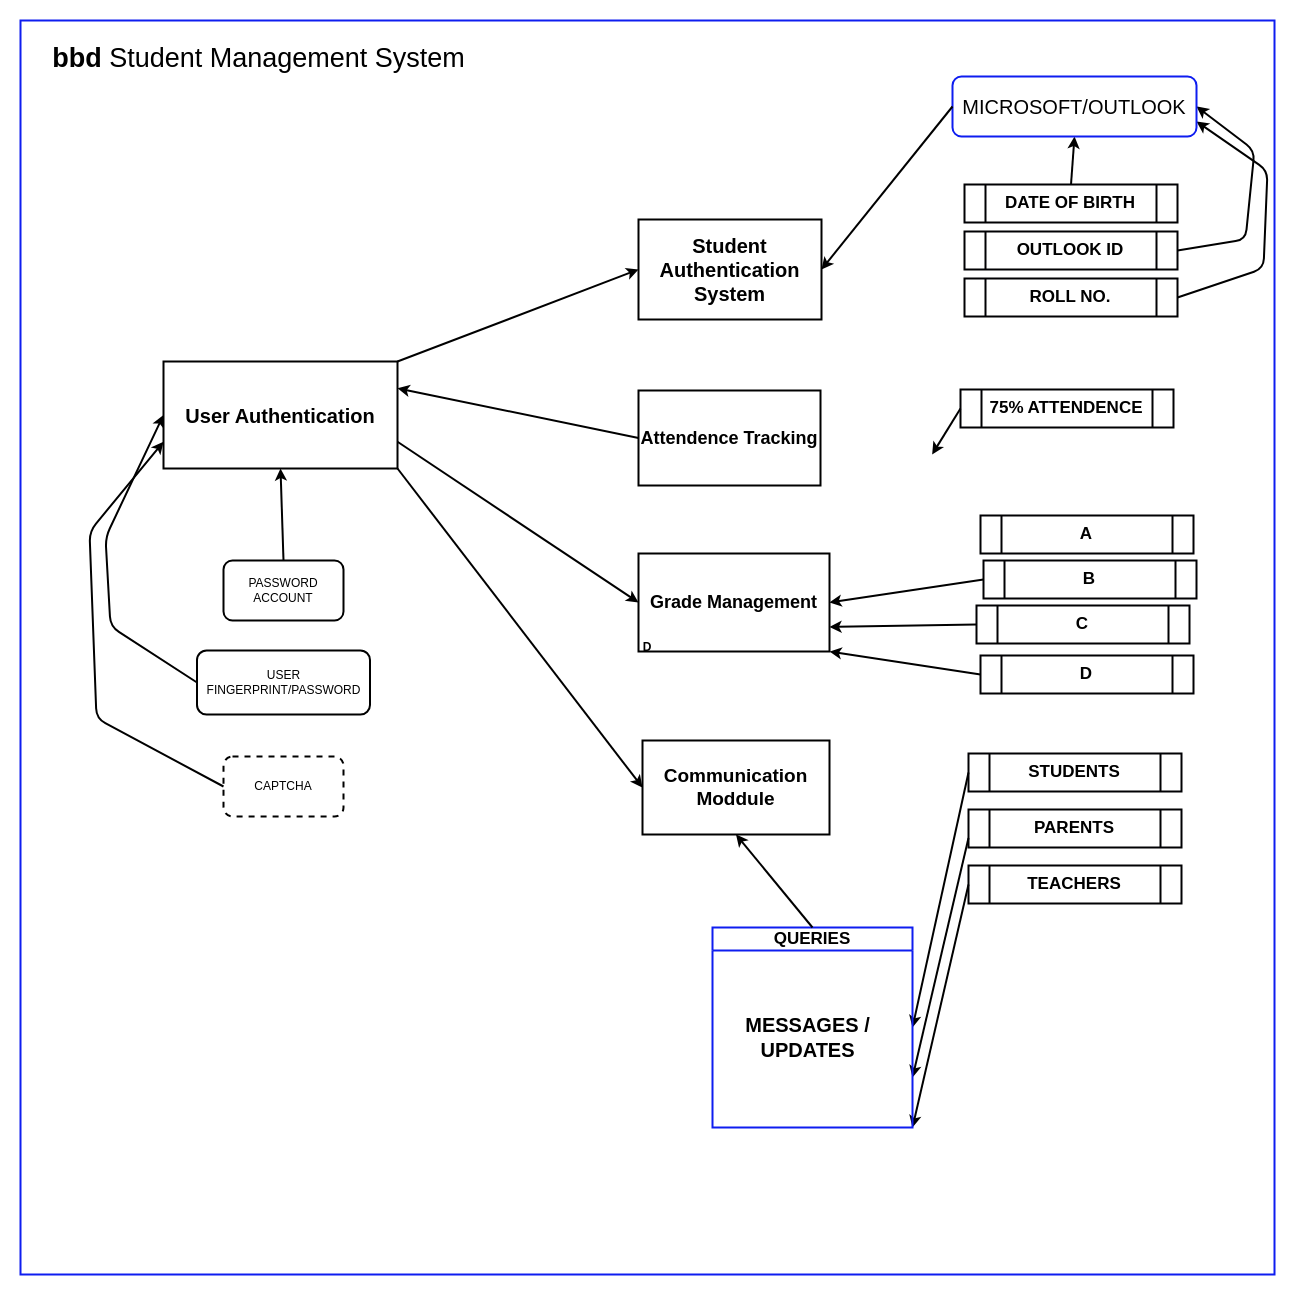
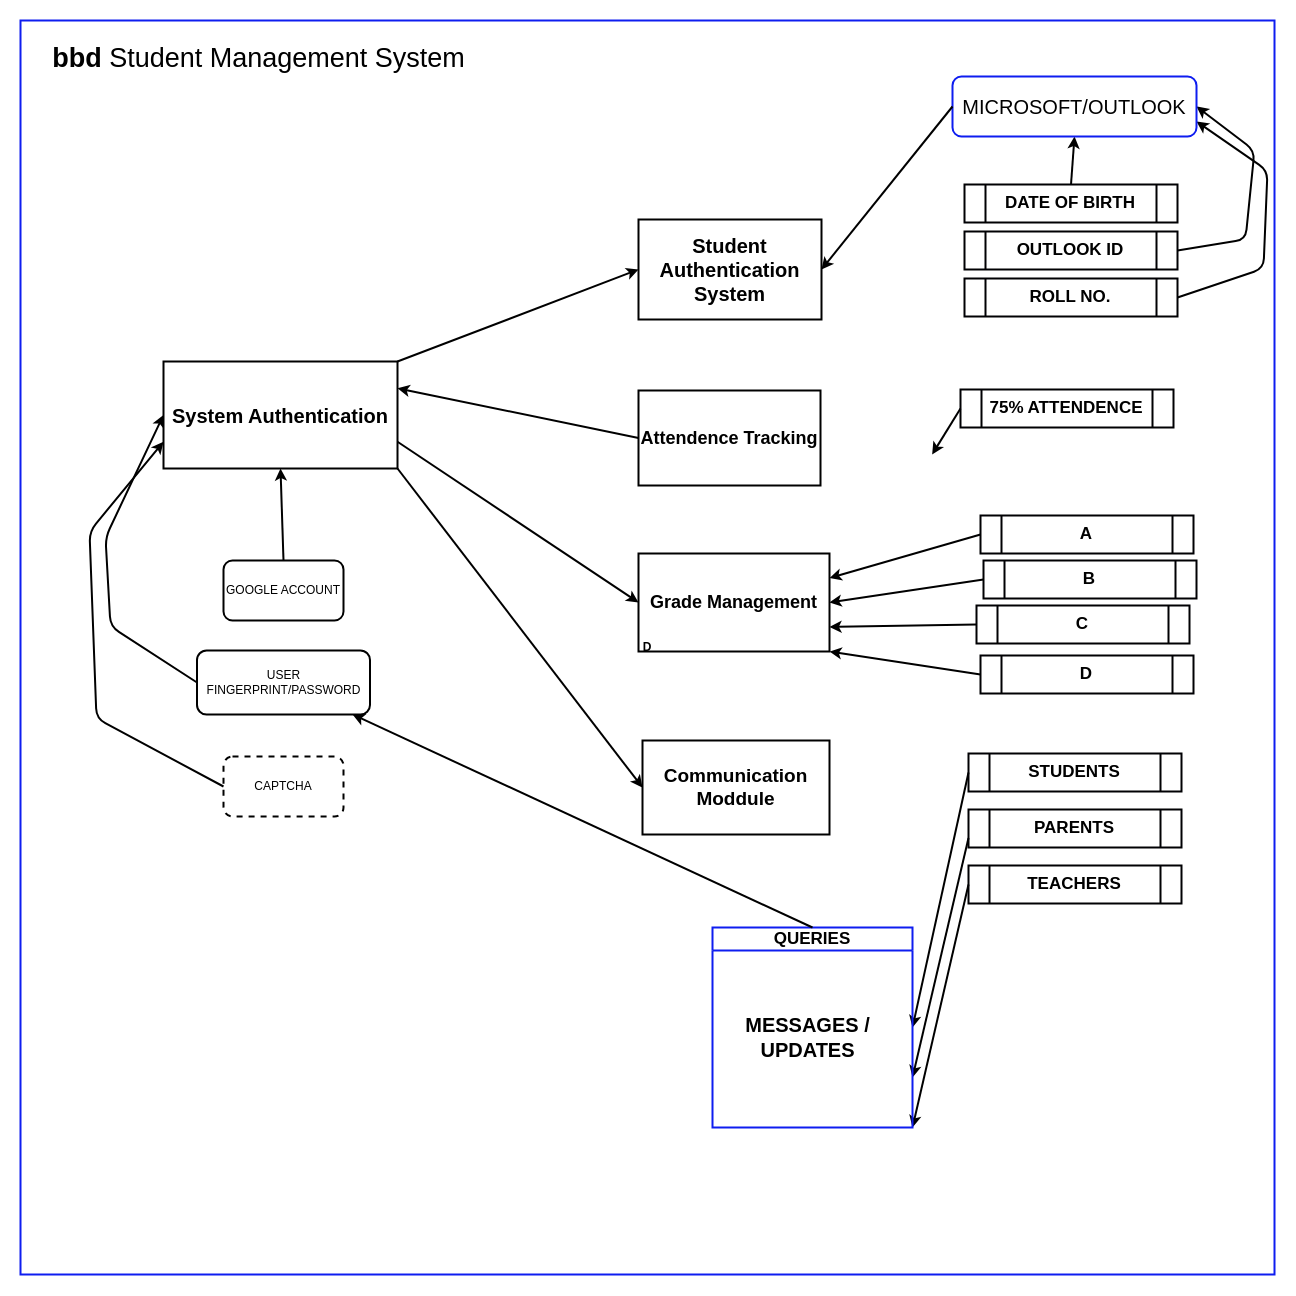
  <mxCell id="0" />
  <mxCell id="1" parent="0" />
  <mxCell id="2" value="" style="group" parent="1" vertex="1" connectable="0"><mxGeometry x="20" y="20" width="1254" height="1254" as="geometry" /></mxCell>
  <mxCell id="3" value="D" style="whiteSpace=wrap;html=1;aspect=fixed;fillColor=none;strokeColor=#0E1DF0;strokeWidth=2;movable=1;resizable=1;rotatable=1;deletable=1;editable=1;connectable=1;fontStyle=1" parent="2" vertex="1"><mxGeometry width="1254" height="1254" as="geometry" /></mxCell>
  <mxCell id="4" value="&lt;font style=&quot;font-size: 27px;&quot; color=&quot;#000000&quot;&gt;&lt;b&gt;bbd &lt;/b&gt;Student Management System&lt;/font&gt;" style="text;html=1;strokeColor=none;fillColor=none;align=center;verticalAlign=middle;whiteSpace=wrap;rounded=0;movable=1;resizable=1;rotatable=1;deletable=1;editable=1;connectable=1;" parent="2" vertex="1"><mxGeometry width="477" height="75" as="geometry" /></mxCell>
  <mxCell id="5" style="edgeStyle=none;html=1;exitX=0.5;exitY=0;exitDx=0;exitDy=0;entryX=0.5;entryY=1;entryDx=0;entryDy=0;strokeColor=#000000;strokeWidth=2;fontFamily=Helvetica;fontSize=20;fontColor=#000000;" parent="2" source="6" target="28" edge="1"><mxGeometry relative="1" as="geometry" /></mxCell>
  <mxCell id="6" value="&lt;b&gt;&lt;font style=&quot;font-size: 17px;&quot; color=&quot;#000000&quot;&gt;DATE OF BIRTH&lt;/font&gt;&lt;/b&gt;" style="shape=process;whiteSpace=wrap;html=1;backgroundOutline=1;strokeColor=#000003;strokeWidth=2;fontFamily=Helvetica;fontSize=12;fontColor=default;fillColor=none;" parent="2" vertex="1"><mxGeometry x="944" y="164" width="213" height="38" as="geometry" /></mxCell>
  <mxCell id="7" style="edgeStyle=none;html=1;exitX=1;exitY=0.5;exitDx=0;exitDy=0;entryX=1;entryY=0.5;entryDx=0;entryDy=0;strokeColor=#000000;strokeWidth=2;fontFamily=Helvetica;fontSize=20;fontColor=#000000;" parent="2" source="8" target="28" edge="1"><mxGeometry relative="1" as="geometry"><Array as="points"><mxPoint x="1225" y="219" /><mxPoint x="1234" y="130" /></Array></mxGeometry></mxCell>
  <mxCell id="8" value="&lt;b&gt;&lt;font style=&quot;font-size: 17px;&quot; color=&quot;#000000&quot;&gt;OUTLOOK ID&lt;/font&gt;&lt;/b&gt;" style="shape=process;whiteSpace=wrap;html=1;backgroundOutline=1;strokeColor=#000003;strokeWidth=2;fontFamily=Helvetica;fontSize=12;fontColor=default;fillColor=none;" parent="2" vertex="1"><mxGeometry x="944" y="211" width="213" height="38" as="geometry" /></mxCell>
  <mxCell id="9" style="edgeStyle=none;html=1;exitX=1;exitY=0.5;exitDx=0;exitDy=0;entryX=1;entryY=0.75;entryDx=0;entryDy=0;strokeColor=#000000;strokeWidth=2;fontFamily=Helvetica;fontSize=20;fontColor=#000000;" parent="2" source="10" target="28" edge="1"><mxGeometry relative="1" as="geometry"><Array as="points"><mxPoint x="1243" y="248" /><mxPoint x="1247" y="150" /></Array></mxGeometry></mxCell>
  <mxCell id="10" value="&lt;b&gt;&lt;font style=&quot;font-size: 17px;&quot; color=&quot;#000000&quot;&gt;ROLL NO.&lt;/font&gt;&lt;/b&gt;" style="shape=process;whiteSpace=wrap;html=1;backgroundOutline=1;strokeColor=#000003;strokeWidth=2;fontFamily=Helvetica;fontSize=12;fontColor=default;fillColor=none;" parent="2" vertex="1"><mxGeometry x="944" y="258" width="213" height="38" as="geometry" /></mxCell>
  <mxCell id="11" style="edgeStyle=none;html=1;exitX=0;exitY=0.5;exitDx=0;exitDy=0;entryX=0.727;entryY=0.346;entryDx=0;entryDy=0;entryPerimeter=0;strokeColor=#000000;strokeWidth=2;fontFamily=Helvetica;fontSize=17;fontColor=#000000;" parent="2" source="12" target="3" edge="1"><mxGeometry relative="1" as="geometry" /></mxCell>
  <mxCell id="12" value="&lt;b&gt;&lt;font style=&quot;font-size: 17px;&quot; color=&quot;#000000&quot;&gt;75% ATTENDENCE&lt;/font&gt;&lt;/b&gt;" style="shape=process;whiteSpace=wrap;html=1;backgroundOutline=1;strokeColor=#000003;strokeWidth=2;fontFamily=Helvetica;fontSize=12;fontColor=default;fillColor=none;" parent="2" vertex="1"><mxGeometry x="940" y="369" width="213" height="38" as="geometry" /></mxCell>
  <mxCell id="13" value="&lt;b&gt;&lt;font style=&quot;font-size: 17px;&quot; color=&quot;#000000&quot;&gt;A&lt;/font&gt;&lt;/b&gt;" style="shape=process;whiteSpace=wrap;html=1;backgroundOutline=1;strokeColor=#000003;strokeWidth=2;fontFamily=Helvetica;fontSize=12;fontColor=default;fillColor=none;" parent="2" vertex="1"><mxGeometry x="960" y="495" width="213" height="38" as="geometry" /></mxCell>
  <mxCell id="14" value="&lt;b&gt;&lt;font style=&quot;font-size: 17px;&quot; color=&quot;#000000&quot;&gt;B&lt;/font&gt;&lt;/b&gt;" style="shape=process;whiteSpace=wrap;html=1;backgroundOutline=1;strokeColor=#000003;strokeWidth=2;fontFamily=Helvetica;fontSize=12;fontColor=default;fillColor=none;" parent="2" vertex="1"><mxGeometry x="963" y="540" width="213" height="38" as="geometry" /></mxCell>
  <mxCell id="15" value="&lt;b&gt;&lt;font style=&quot;font-size: 17px;&quot; color=&quot;#000000&quot;&gt;C&lt;/font&gt;&lt;/b&gt;" style="shape=process;whiteSpace=wrap;html=1;backgroundOutline=1;strokeColor=#000003;strokeWidth=2;fontFamily=Helvetica;fontSize=12;fontColor=default;fillColor=none;" parent="2" vertex="1"><mxGeometry x="956" y="585" width="213" height="38" as="geometry" /></mxCell>
  <mxCell id="16" value="&lt;b&gt;&lt;font style=&quot;font-size: 17px;&quot; color=&quot;#000000&quot;&gt;D&lt;/font&gt;&lt;/b&gt;" style="shape=process;whiteSpace=wrap;html=1;backgroundOutline=1;strokeColor=#000003;strokeWidth=2;fontFamily=Helvetica;fontSize=12;fontColor=default;fillColor=none;" parent="2" vertex="1"><mxGeometry x="960" y="635" width="213" height="38" as="geometry" /></mxCell>
  <mxCell id="17" style="edgeStyle=none;html=1;exitX=0;exitY=0.5;exitDx=0;exitDy=0;entryX=1;entryY=0.5;entryDx=0;entryDy=0;strokeColor=#000000;strokeWidth=2;fontFamily=Helvetica;fontSize=17;fontColor=#000000;" parent="2" source="18" target="23" edge="1"><mxGeometry relative="1" as="geometry" /></mxCell>
  <mxCell id="18" value="&lt;b&gt;&lt;font style=&quot;font-size: 17px;&quot; color=&quot;#000000&quot;&gt;STUDENTS&lt;/font&gt;&lt;/b&gt;" style="shape=process;whiteSpace=wrap;html=1;backgroundOutline=1;strokeColor=#000003;strokeWidth=2;fontFamily=Helvetica;fontSize=12;fontColor=default;fillColor=none;" parent="2" vertex="1"><mxGeometry x="948" y="733" width="213" height="38" as="geometry" /></mxCell>
  <mxCell id="19" style="edgeStyle=none;html=1;exitX=0;exitY=0.75;exitDx=0;exitDy=0;entryX=1;entryY=0.75;entryDx=0;entryDy=0;strokeColor=#000000;strokeWidth=2;fontFamily=Helvetica;fontSize=17;fontColor=#000000;" parent="2" source="20" target="23" edge="1"><mxGeometry relative="1" as="geometry" /></mxCell>
  <mxCell id="20" value="&lt;b&gt;&lt;font style=&quot;font-size: 17px;&quot; color=&quot;#000000&quot;&gt;PARENTS&lt;/font&gt;&lt;/b&gt;" style="shape=process;whiteSpace=wrap;html=1;backgroundOutline=1;strokeColor=#000003;strokeWidth=2;fontFamily=Helvetica;fontSize=12;fontColor=default;fillColor=none;" parent="2" vertex="1"><mxGeometry x="948" y="789" width="213" height="38" as="geometry" /></mxCell>
  <mxCell id="21" style="edgeStyle=none;html=1;exitX=0;exitY=0.5;exitDx=0;exitDy=0;entryX=1;entryY=1;entryDx=0;entryDy=0;strokeColor=#000000;strokeWidth=2;fontFamily=Helvetica;fontSize=17;fontColor=#000000;" parent="2" source="22" target="23" edge="1"><mxGeometry relative="1" as="geometry" /></mxCell>
  <mxCell id="22" value="&lt;b&gt;&lt;font style=&quot;font-size: 17px;&quot; color=&quot;#000000&quot;&gt;TEACHERS&lt;/font&gt;&lt;/b&gt;" style="shape=process;whiteSpace=wrap;html=1;backgroundOutline=1;strokeColor=#000003;strokeWidth=2;fontFamily=Helvetica;fontSize=12;fontColor=default;fillColor=none;" parent="2" vertex="1"><mxGeometry x="948" y="845" width="213" height="38" as="geometry" /></mxCell>
  <mxCell id="23" value="QUERIES" style="swimlane;whiteSpace=wrap;html=1;strokeColor=#0E1DF0;strokeWidth=2;fontFamily=Helvetica;fontSize=17;fontColor=#000000;fillColor=none;" parent="2" vertex="1"><mxGeometry x="692" y="907" width="200" height="200" as="geometry" /></mxCell>
  <mxCell id="24" value="&lt;b&gt;&lt;font style=&quot;font-size: 20px;&quot;&gt;MESSAGES / UPDATES&lt;/font&gt;&lt;/b&gt;" style="text;html=1;strokeColor=none;fillColor=none;align=center;verticalAlign=middle;whiteSpace=wrap;rounded=0;strokeWidth=2;fontFamily=Helvetica;fontSize=17;fontColor=#000000;" parent="23" vertex="1"><mxGeometry x="28" y="67" width="135" height="85" as="geometry" /></mxCell>
- <mxCell id="25" value="&lt;b&gt;&lt;font style=&quot;font-size: 20px;&quot;&gt;User Authentication&lt;/font&gt;&lt;/b&gt;" style="rounded=0;whiteSpace=wrap;html=1;strokeColor=#000000;strokeWidth=2;fontColor=#000000;fillColor=none;" parent="2" vertex="1"><mxGeometry x="143" y="341" width="234" height="107" as="geometry" /></mxCell>
- <mxCell id="26" value="PASSWORD ACCOUNT" style="rounded=1;whiteSpace=wrap;html=1;strokeColor=#000000;strokeWidth=2;fontColor=#000000;fillColor=none;" parent="2" vertex="1"><mxGeometry x="203" y="540" width="120" height="60" as="geometry" /></mxCell>
+ <mxCell id="25" value="&lt;b&gt;&lt;font style=&quot;font-size: 20px;&quot;&gt;System Authentication&lt;/font&gt;&lt;/b&gt;" style="rounded=0;whiteSpace=wrap;html=1;strokeColor=#000000;strokeWidth=2;fontColor=#000000;fillColor=none;" parent="2" vertex="1"><mxGeometry x="143" y="341" width="234" height="107" as="geometry" /></mxCell>
+ <mxCell id="26" value="GOOGLE ACCOUNT" style="rounded=1;whiteSpace=wrap;html=1;strokeColor=#000000;strokeWidth=2;fontColor=#000000;fillColor=none;" parent="2" vertex="1"><mxGeometry x="203" y="540" width="120" height="60" as="geometry" /></mxCell>
  <mxCell id="27" style="edgeStyle=none;html=1;exitX=0.5;exitY=0;exitDx=0;exitDy=0;entryX=0.5;entryY=1;entryDx=0;entryDy=0;strokeColor=#000000;strokeWidth=2;fontSize=19;fontColor=#000000;" parent="2" source="26" target="25" edge="1"><mxGeometry relative="1" as="geometry" /></mxCell>
  <mxCell id="28" value="MICROSOFT/OUTLOOK" style="rounded=1;whiteSpace=wrap;html=1;strokeColor=#0E1DF0;strokeWidth=2;fontFamily=Helvetica;fontSize=20;fontColor=#000000;fillColor=none;" parent="2" vertex="1"><mxGeometry x="932" y="56" width="244" height="60" as="geometry" /></mxCell>
  <mxCell id="29" value="USER FINGERPRINT/PASSWORD" style="rounded=1;whiteSpace=wrap;html=1;strokeColor=#000000;strokeWidth=2;fontColor=#000000;fillColor=none;" parent="2" vertex="1"><mxGeometry x="176.5" y="630" width="173" height="64" as="geometry" /></mxCell>
  <mxCell id="30" style="edgeStyle=none;html=1;exitX=0;exitY=0.5;exitDx=0;exitDy=0;entryX=0;entryY=0.5;entryDx=0;entryDy=0;strokeColor=#000000;strokeWidth=2;fontSize=19;fontColor=#000000;" parent="2" source="29" target="25" edge="1"><mxGeometry relative="1" as="geometry"><Array as="points"><mxPoint x="90" y="606" /><mxPoint x="85" y="517" /></Array></mxGeometry></mxCell>
  <mxCell id="31" value="CAPTCHA" style="rounded=1;whiteSpace=wrap;html=1;strokeColor=#000000;strokeWidth=2;fontColor=#000000;fillColor=none;dashed=1;" parent="2" vertex="1"><mxGeometry x="203" y="736" width="120" height="60" as="geometry" /></mxCell>
  <mxCell id="32" style="edgeStyle=none;html=1;exitX=0;exitY=0.5;exitDx=0;exitDy=0;entryX=0;entryY=0.75;entryDx=0;entryDy=0;strokeColor=#000000;strokeWidth=2;fontSize=19;fontColor=#000000;" parent="2" source="31" target="25" edge="1"><mxGeometry relative="1" as="geometry"><Array as="points"><mxPoint x="76" y="698" /><mxPoint x="69" y="511" /></Array></mxGeometry></mxCell>
  <mxCell id="33" style="edgeStyle=none;html=1;exitX=1;exitY=0;exitDx=0;exitDy=0;entryX=0;entryY=0.5;entryDx=0;entryDy=0;strokeColor=#000000;strokeWidth=2;fontColor=#000000;" parent="1" source="25" target="36" edge="1"><mxGeometry relative="1" as="geometry" /></mxCell>
  <mxCell id="34" style="edgeStyle=none;html=1;exitX=1;exitY=0.75;exitDx=0;exitDy=0;entryX=0;entryY=0.5;entryDx=0;entryDy=0;strokeColor=#000000;strokeWidth=2;fontColor=#000000;" parent="1" source="25" target="39" edge="1"><mxGeometry relative="1" as="geometry" /></mxCell>
  <mxCell id="35" style="edgeStyle=none;html=1;exitX=1;exitY=1;exitDx=0;exitDy=0;entryX=0;entryY=0.5;entryDx=0;entryDy=0;strokeColor=#000000;strokeWidth=2;fontColor=#000000;" parent="1" source="25" target="40" edge="1"><mxGeometry relative="1" as="geometry" /></mxCell>
  <mxCell id="36" value="&lt;b&gt;&lt;font style=&quot;font-size: 20px;&quot;&gt;Student Authentication System&lt;/font&gt;&lt;/b&gt;" style="rounded=0;whiteSpace=wrap;html=1;strokeColor=#000000;strokeWidth=2;fontColor=#000000;fillColor=none;" parent="1" vertex="1"><mxGeometry x="638" y="219" width="183" height="100" as="geometry" /></mxCell>
  <mxCell id="37" style="edgeStyle=none;html=1;exitX=0;exitY=0.5;exitDx=0;exitDy=0;fontColor=#000000;strokeColor=#000000;strokeWidth=2;entryX=1;entryY=0.25;entryDx=0;entryDy=0;" parent="1" source="38" target="25" edge="1"><mxGeometry relative="1" as="geometry"><mxPoint x="286.333" y="432" as="targetPoint" /></mxGeometry></mxCell>
  <mxCell id="38" value="&lt;b&gt;&lt;font style=&quot;font-size: 18px;&quot;&gt;Attendence Tracking&lt;/font&gt;&lt;/b&gt;" style="rounded=0;whiteSpace=wrap;html=1;strokeColor=#000000;strokeWidth=2;fontColor=#000000;fillColor=none;" parent="1" vertex="1"><mxGeometry x="638" y="390" width="182" height="95" as="geometry" /></mxCell>
  <mxCell id="39" value="&lt;b&gt;&lt;font style=&quot;font-size: 18px;&quot;&gt;Grade Management&lt;/font&gt;&lt;/b&gt;" style="rounded=0;whiteSpace=wrap;html=1;strokeColor=#000000;strokeWidth=2;fontColor=#000000;fillColor=none;" parent="1" vertex="1"><mxGeometry x="638" y="553" width="191" height="98" as="geometry" /></mxCell>
  <mxCell id="40" value="&lt;b&gt;&lt;font style=&quot;font-size: 19px;&quot;&gt;Communication Moddule&lt;/font&gt;&lt;/b&gt;" style="rounded=0;whiteSpace=wrap;html=1;strokeColor=#000000;strokeWidth=2;fontColor=#000000;fillColor=none;" parent="1" vertex="1"><mxGeometry x="642" y="740" width="187" height="94" as="geometry" /></mxCell>
+ <mxCell id="41" style="edgeStyle=none;html=1;exitX=0;exitY=0.5;exitDx=0;exitDy=0;entryX=1;entryY=0.25;entryDx=0;entryDy=0;strokeColor=#000000;strokeWidth=2;fontFamily=Helvetica;fontSize=17;fontColor=#000000;" parent="1" source="13" target="39" edge="1"><mxGeometry relative="1" as="geometry" /></mxCell>
  <mxCell id="42" style="edgeStyle=none;html=1;exitX=0;exitY=0.5;exitDx=0;exitDy=0;entryX=1;entryY=0.5;entryDx=0;entryDy=0;strokeColor=#000000;strokeWidth=2;fontFamily=Helvetica;fontSize=17;fontColor=#000000;" parent="1" source="14" target="39" edge="1"><mxGeometry relative="1" as="geometry" /></mxCell>
  <mxCell id="43" style="edgeStyle=none;html=1;exitX=0;exitY=0.5;exitDx=0;exitDy=0;entryX=1;entryY=0.75;entryDx=0;entryDy=0;strokeColor=#000000;strokeWidth=2;fontFamily=Helvetica;fontSize=17;fontColor=#000000;" parent="1" source="15" target="39" edge="1"><mxGeometry relative="1" as="geometry" /></mxCell>
  <mxCell id="44" style="edgeStyle=none;html=1;exitX=0;exitY=0.5;exitDx=0;exitDy=0;entryX=1;entryY=1;entryDx=0;entryDy=0;strokeColor=#000000;strokeWidth=2;fontFamily=Helvetica;fontSize=17;fontColor=#000000;" parent="1" source="16" target="39" edge="1"><mxGeometry relative="1" as="geometry" /></mxCell>
- <mxCell id="45" style="edgeStyle=none;html=1;exitX=0.5;exitY=0;exitDx=0;exitDy=0;entryX=0.5;entryY=1;entryDx=0;entryDy=0;strokeColor=#000000;strokeWidth=2;fontFamily=Helvetica;fontSize=17;fontColor=#000000;" parent="1" source="23" target="40" edge="1"><mxGeometry relative="1" as="geometry" /></mxCell>
+ <mxCell id="45" style="edgeStyle=none;html=1;exitX=0.5;exitY=0;exitDx=0;exitDy=0;strokeColor=#000000;strokeWidth=2;fontFamily=Helvetica;fontSize=17;fontColor=#000000;" parent="1" source="23" target="29" edge="1"><mxGeometry relative="1" as="geometry" /></mxCell>
  <mxCell id="46" style="edgeStyle=none;html=1;exitX=0;exitY=0.5;exitDx=0;exitDy=0;entryX=1;entryY=0.5;entryDx=0;entryDy=0;strokeColor=#000000;strokeWidth=2;fontFamily=Helvetica;fontSize=20;fontColor=#000000;" parent="1" source="28" target="36" edge="1"><mxGeometry relative="1" as="geometry" /></mxCell>
